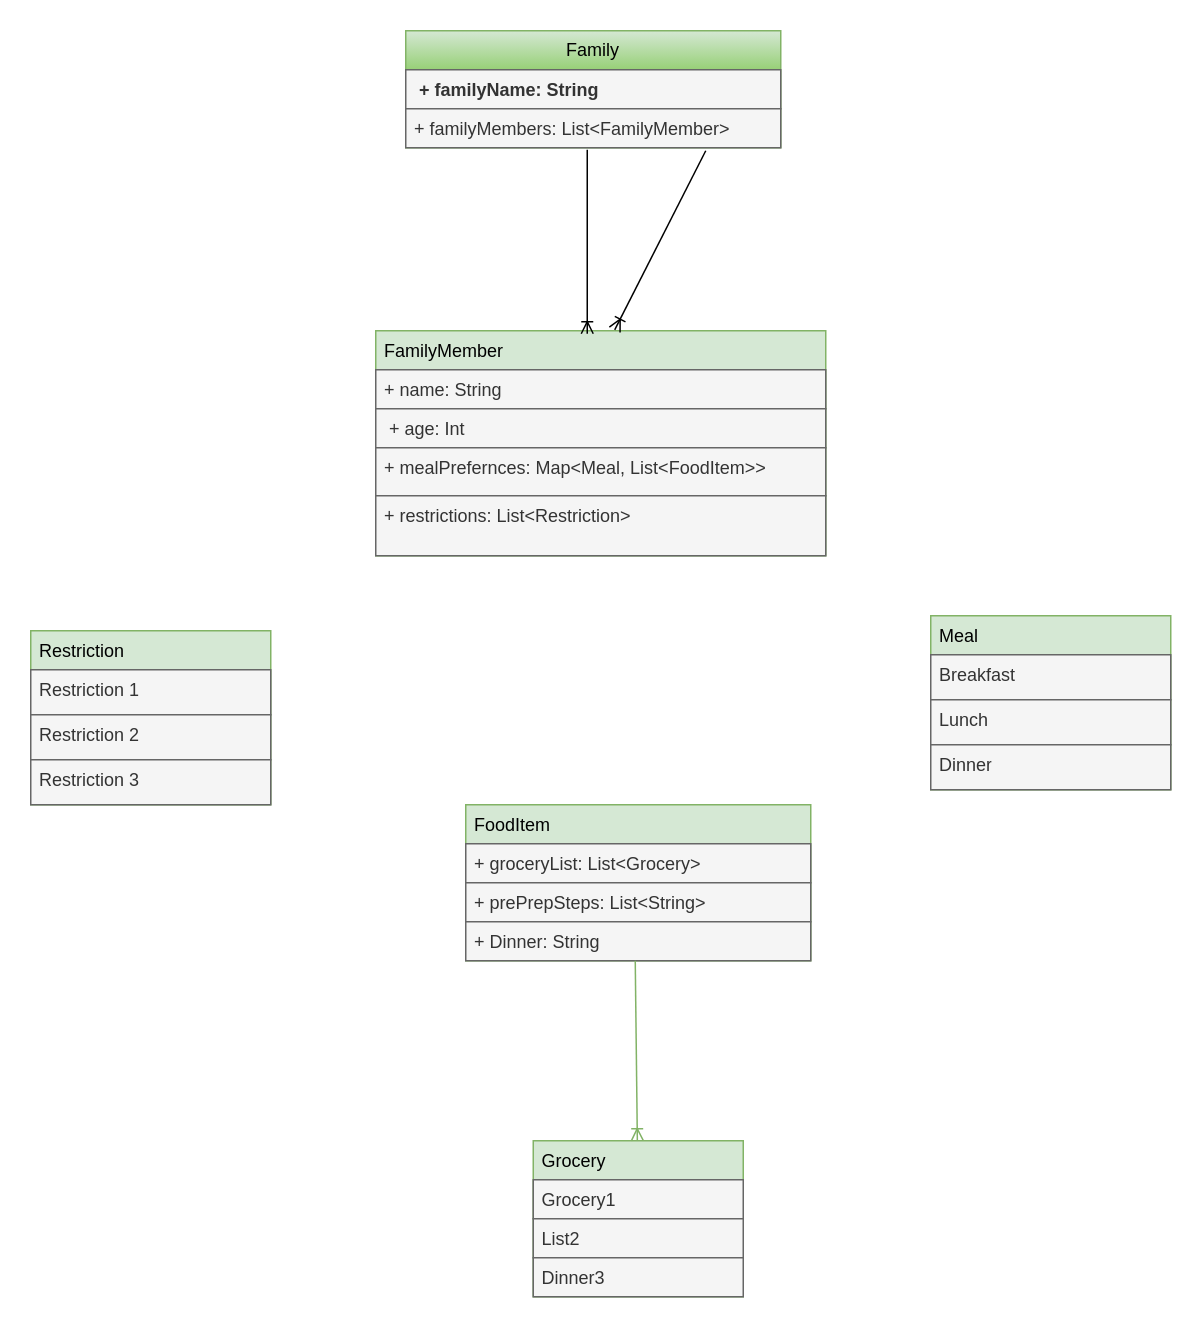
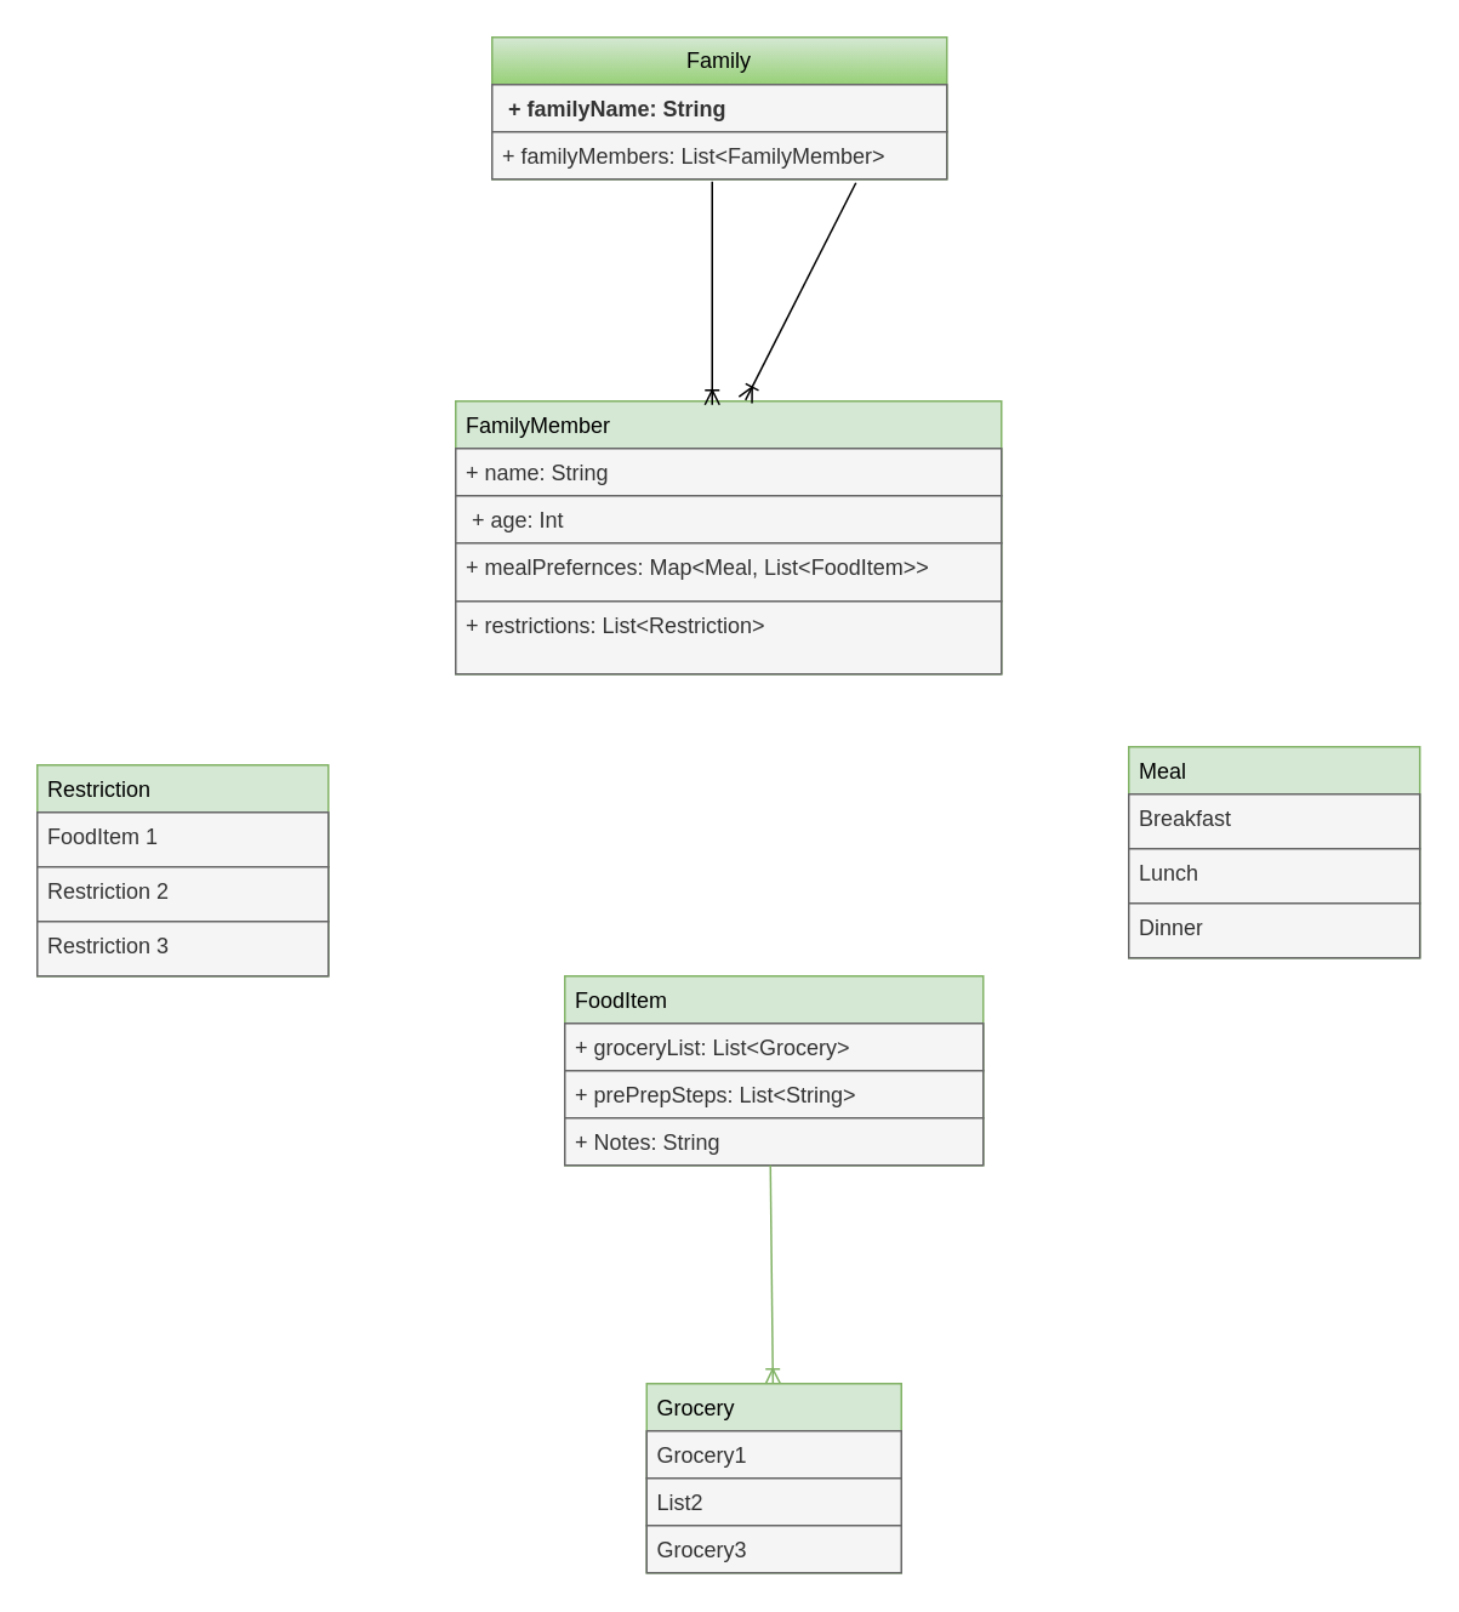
  <mxCell id="0" />
  <mxCell id="1" parent="0" />
  <mxCell id="2" value="Meal" style="swimlane;fontStyle=0;childLayout=stackLayout;horizontal=1;startSize=26;horizontalStack=0;resizeParent=1;resizeParentMax=0;resizeLast=0;collapsible=1;marginBottom=0;align=left;fontSize=12;strokeColor=#82b366;verticalAlign=top;spacingLeft=4;spacingRight=4;fontFamily=Helvetica;fontColor=default;fillColor=#d5e8d4;gradientColor=none;" vertex="1" parent="1"><mxGeometry x="620" y="410" width="160" height="116" as="geometry" /></mxCell>
  <mxCell id="3" value="Breakfast" style="text;strokeColor=#666666;fillColor=#f5f5f5;spacingLeft=4;spacingRight=4;overflow=hidden;rotatable=0;points=[[0,0.5],[1,0.5]];portConstraint=eastwest;fontSize=12;whiteSpace=wrap;html=1;fontFamily=Helvetica;fontColor=#333333;" vertex="1" parent="2"><mxGeometry y="26" width="160" height="30" as="geometry" /></mxCell>
  <mxCell id="4" value="Lunch" style="text;strokeColor=#666666;fillColor=#f5f5f5;spacingLeft=4;spacingRight=4;overflow=hidden;rotatable=0;points=[[0,0.5],[1,0.5]];portConstraint=eastwest;fontSize=12;whiteSpace=wrap;html=1;fontFamily=Helvetica;fontColor=#333333;" vertex="1" parent="2"><mxGeometry y="56" width="160" height="30" as="geometry" /></mxCell>
  <mxCell id="5" value="Dinner" style="text;strokeColor=#666666;fillColor=#f5f5f5;spacingLeft=4;spacingRight=4;overflow=hidden;rotatable=0;points=[[0,0.5],[1,0.5]];portConstraint=eastwest;fontSize=12;whiteSpace=wrap;html=1;fontFamily=Helvetica;fontColor=#333333;" vertex="1" parent="2"><mxGeometry y="86" width="160" height="30" as="geometry" /></mxCell>
  <mxCell id="6" value="Family" style="swimlane;fontStyle=0;childLayout=stackLayout;horizontal=1;startSize=26;fillColor=#d5e8d4;horizontalStack=0;resizeParent=1;resizeParentMax=0;resizeLast=0;collapsible=1;marginBottom=0;whiteSpace=wrap;html=1;gradientColor=#97d077;strokeColor=#82b366;" vertex="1" parent="1"><mxGeometry x="270" y="20" width="250" height="78" as="geometry"><mxRectangle x="335" y="60" width="80" height="30" as="alternateBounds" /></mxGeometry></mxCell>
  <mxCell id="7" value="&lt;b&gt;&amp;nbsp;+ familyName: String&lt;/b&gt;" style="text;strokeColor=#666666;fillColor=#f5f5f5;align=left;verticalAlign=top;spacingLeft=4;spacingRight=4;overflow=hidden;rotatable=0;points=[[0,0.5],[1,0.5]];portConstraint=eastwest;whiteSpace=wrap;html=1;fontColor=#333333;" vertex="1" parent="6"><mxGeometry y="26" width="250" height="26" as="geometry" /></mxCell>
  <mxCell id="8" value="+ familyMembers: List&amp;lt;FamilyMember&amp;gt;" style="text;strokeColor=#666666;fillColor=#f5f5f5;align=left;verticalAlign=top;spacingLeft=4;spacingRight=4;overflow=hidden;rotatable=0;points=[[0,0.5],[1,0.5]];portConstraint=eastwest;whiteSpace=wrap;html=1;fontColor=#333333;" vertex="1" parent="6"><mxGeometry y="52" width="250" height="26" as="geometry" /></mxCell>
  <mxCell id="9" value="FamilyMember" style="swimlane;fontStyle=0;childLayout=stackLayout;horizontal=1;startSize=26;fillColor=#d5e8d4;horizontalStack=0;resizeParent=1;resizeParentMax=0;resizeLast=0;collapsible=1;marginBottom=0;whiteSpace=wrap;html=1;strokeColor=#82b366;align=left;verticalAlign=top;spacingLeft=4;spacingRight=4;fontFamily=Helvetica;fontSize=12;fontColor=default;gradientColor=none;" vertex="1" parent="1"><mxGeometry x="250" y="220" width="300" height="150" as="geometry" /></mxCell>
  <mxCell id="10" value="+ name: String" style="text;strokeColor=#666666;fillColor=#f5f5f5;align=left;verticalAlign=top;spacingLeft=4;spacingRight=4;overflow=hidden;rotatable=0;points=[[0,0.5],[1,0.5]];portConstraint=eastwest;whiteSpace=wrap;html=1;fontFamily=Helvetica;fontSize=12;fontColor=#333333;" vertex="1" parent="9"><mxGeometry y="26" width="300" height="26" as="geometry" /></mxCell>
  <mxCell id="11" value="&amp;nbsp;+ age: Int" style="text;strokeColor=#666666;fillColor=#f5f5f5;align=left;verticalAlign=top;spacingLeft=4;spacingRight=4;overflow=hidden;rotatable=0;points=[[0,0.5],[1,0.5]];portConstraint=eastwest;whiteSpace=wrap;html=1;fontFamily=Helvetica;fontSize=12;fontColor=#333333;" vertex="1" parent="9"><mxGeometry y="52" width="300" height="26" as="geometry" /></mxCell>
  <mxCell id="12" value="+ mealPrefernces: Map&amp;lt;Meal, List&amp;lt;FoodItem&amp;gt;&amp;gt;" style="text;strokeColor=#666666;fillColor=#f5f5f5;align=left;verticalAlign=top;spacingLeft=4;spacingRight=4;overflow=hidden;rotatable=0;points=[[0,0.5],[1,0.5]];portConstraint=eastwest;whiteSpace=wrap;html=1;fontFamily=Helvetica;fontSize=12;fontColor=#333333;" vertex="1" parent="9"><mxGeometry y="78" width="300" height="32" as="geometry" /></mxCell>
  <mxCell id="13" value="+ restrictions: List&amp;lt;Restriction&amp;gt;" style="text;strokeColor=#666666;fillColor=#f5f5f5;align=left;verticalAlign=top;spacingLeft=4;spacingRight=4;overflow=hidden;rotatable=0;points=[[0,0.5],[1,0.5]];portConstraint=eastwest;whiteSpace=wrap;html=1;fontFamily=Helvetica;fontSize=12;fontColor=#333333;" vertex="1" parent="9"><mxGeometry y="110" width="300" height="40" as="geometry" /></mxCell>
  <mxCell id="14" value="FoodItem" style="swimlane;fontStyle=0;childLayout=stackLayout;horizontal=1;startSize=26;fillColor=#d5e8d4;horizontalStack=0;resizeParent=1;resizeParentMax=0;resizeLast=0;collapsible=1;marginBottom=0;whiteSpace=wrap;html=1;strokeColor=#82b366;align=left;verticalAlign=top;spacingLeft=4;spacingRight=4;fontFamily=Helvetica;fontSize=12;fontColor=default;gradientColor=none;" vertex="1" parent="1"><mxGeometry x="310" y="536" width="230" height="104" as="geometry" /></mxCell>
  <mxCell id="15" value="+ groceryList: List&amp;lt;Grocery&amp;gt;" style="text;strokeColor=#666666;fillColor=#f5f5f5;align=left;verticalAlign=top;spacingLeft=4;spacingRight=4;overflow=hidden;rotatable=0;points=[[0,0.5],[1,0.5]];portConstraint=eastwest;whiteSpace=wrap;html=1;fontFamily=Helvetica;fontSize=12;fontColor=#333333;" vertex="1" parent="14"><mxGeometry y="26" width="230" height="26" as="geometry" /></mxCell>
  <mxCell id="16" value="+ prePrepSteps: List&amp;lt;String&amp;gt;" style="text;strokeColor=#666666;fillColor=#f5f5f5;align=left;verticalAlign=top;spacingLeft=4;spacingRight=4;overflow=hidden;rotatable=0;points=[[0,0.5],[1,0.5]];portConstraint=eastwest;whiteSpace=wrap;html=1;fontFamily=Helvetica;fontSize=12;fontColor=#333333;" vertex="1" parent="14"><mxGeometry y="52" width="230" height="26" as="geometry" /></mxCell>
- <mxCell id="17" value="+ Dinner: String" style="text;strokeColor=#666666;fillColor=#f5f5f5;align=left;verticalAlign=top;spacingLeft=4;spacingRight=4;overflow=hidden;rotatable=0;points=[[0,0.5],[1,0.5]];portConstraint=eastwest;whiteSpace=wrap;html=1;fontFamily=Helvetica;fontSize=12;fontColor=#333333;" vertex="1" parent="14"><mxGeometry y="78" width="230" height="26" as="geometry" /></mxCell>
+ <mxCell id="17" value="+ Notes: String" style="text;strokeColor=#666666;fillColor=#f5f5f5;align=left;verticalAlign=top;spacingLeft=4;spacingRight=4;overflow=hidden;rotatable=0;points=[[0,0.5],[1,0.5]];portConstraint=eastwest;whiteSpace=wrap;html=1;fontFamily=Helvetica;fontSize=12;fontColor=#333333;" vertex="1" parent="14"><mxGeometry y="78" width="230" height="26" as="geometry" /></mxCell>
  <mxCell id="18" value="Grocery" style="swimlane;fontStyle=0;childLayout=stackLayout;horizontal=1;startSize=26;fillColor=#d5e8d4;horizontalStack=0;resizeParent=1;resizeParentMax=0;resizeLast=0;collapsible=1;marginBottom=0;whiteSpace=wrap;html=1;strokeColor=#82b366;align=left;verticalAlign=top;spacingLeft=4;spacingRight=4;fontFamily=Helvetica;fontSize=12;fontColor=default;gradientColor=none;" vertex="1" parent="1"><mxGeometry x="355" y="760" width="140" height="104" as="geometry" /></mxCell>
  <mxCell id="19" value="Grocery1" style="text;strokeColor=#666666;fillColor=#f5f5f5;align=left;verticalAlign=top;spacingLeft=4;spacingRight=4;overflow=hidden;rotatable=0;points=[[0,0.5],[1,0.5]];portConstraint=eastwest;whiteSpace=wrap;html=1;fontFamily=Helvetica;fontSize=12;fontColor=#333333;" vertex="1" parent="18"><mxGeometry y="26" width="140" height="26" as="geometry" /></mxCell>
  <mxCell id="20" value="List2" style="text;strokeColor=#666666;fillColor=#f5f5f5;align=left;verticalAlign=top;spacingLeft=4;spacingRight=4;overflow=hidden;rotatable=0;points=[[0,0.5],[1,0.5]];portConstraint=eastwest;whiteSpace=wrap;html=1;fontFamily=Helvetica;fontSize=12;fontColor=#333333;" vertex="1" parent="18"><mxGeometry y="52" width="140" height="26" as="geometry" /></mxCell>
- <mxCell id="21" value="Dinner3" style="text;strokeColor=#666666;fillColor=#f5f5f5;align=left;verticalAlign=top;spacingLeft=4;spacingRight=4;overflow=hidden;rotatable=0;points=[[0,0.5],[1,0.5]];portConstraint=eastwest;whiteSpace=wrap;html=1;fontFamily=Helvetica;fontSize=12;fontColor=#333333;" vertex="1" parent="18"><mxGeometry y="78" width="140" height="26" as="geometry" /></mxCell>
+ <mxCell id="21" value="Grocery3" style="text;strokeColor=#666666;fillColor=#f5f5f5;align=left;verticalAlign=top;spacingLeft=4;spacingRight=4;overflow=hidden;rotatable=0;points=[[0,0.5],[1,0.5]];portConstraint=eastwest;whiteSpace=wrap;html=1;fontFamily=Helvetica;fontSize=12;fontColor=#333333;" vertex="1" parent="18"><mxGeometry y="78" width="140" height="26" as="geometry" /></mxCell>
  <mxCell id="22" value="Restriction" style="swimlane;fontStyle=0;childLayout=stackLayout;horizontal=1;startSize=26;horizontalStack=0;resizeParent=1;resizeParentMax=0;resizeLast=0;collapsible=1;marginBottom=0;align=left;fontSize=12;strokeColor=#82b366;verticalAlign=top;spacingLeft=4;spacingRight=4;fontFamily=Helvetica;fontColor=default;fillColor=#d5e8d4;gradientColor=none;" vertex="1" parent="1"><mxGeometry x="20" y="420" width="160" height="116" as="geometry" /></mxCell>
- <mxCell id="23" value="Restriction 1" style="text;strokeColor=#666666;fillColor=#f5f5f5;spacingLeft=4;spacingRight=4;overflow=hidden;rotatable=0;points=[[0,0.5],[1,0.5]];portConstraint=eastwest;fontSize=12;whiteSpace=wrap;html=1;fontFamily=Helvetica;fontColor=#333333;" vertex="1" parent="22"><mxGeometry y="26" width="160" height="30" as="geometry" /></mxCell>
+ <mxCell id="23" value="FoodItem 1" style="text;strokeColor=#666666;fillColor=#f5f5f5;spacingLeft=4;spacingRight=4;overflow=hidden;rotatable=0;points=[[0,0.5],[1,0.5]];portConstraint=eastwest;fontSize=12;whiteSpace=wrap;html=1;fontFamily=Helvetica;fontColor=#333333;" vertex="1" parent="22"><mxGeometry y="26" width="160" height="30" as="geometry" /></mxCell>
  <mxCell id="24" value="Restriction 2" style="text;strokeColor=#666666;fillColor=#f5f5f5;spacingLeft=4;spacingRight=4;overflow=hidden;rotatable=0;points=[[0,0.5],[1,0.5]];portConstraint=eastwest;fontSize=12;whiteSpace=wrap;html=1;fontFamily=Helvetica;fontColor=#333333;" vertex="1" parent="22"><mxGeometry y="56" width="160" height="30" as="geometry" /></mxCell>
  <mxCell id="25" value="Restriction 3" style="text;strokeColor=#666666;fillColor=#f5f5f5;spacingLeft=4;spacingRight=4;overflow=hidden;rotatable=0;points=[[0,0.5],[1,0.5]];portConstraint=eastwest;fontSize=12;whiteSpace=wrap;html=1;fontFamily=Helvetica;fontColor=#333333;" vertex="1" parent="22"><mxGeometry y="86" width="160" height="30" as="geometry" /></mxCell>
  <mxCell id="26" value="" style="fontSize=12;html=1;endArrow=ERoneToMany;rounded=0;exitX=0.529;exitY=1.051;exitDx=0;exitDy=0;exitPerimeter=0;entryX=0.531;entryY=-0.004;entryDx=0;entryDy=0;entryPerimeter=0;" edge="1" parent="1" target="9"><mxGeometry width="100" height="100" relative="1" as="geometry"><mxPoint x="470" y="100" as="sourcePoint" /><mxPoint x="370" y="200" as="targetPoint" /></mxGeometry></mxCell>
  <mxCell id="27" value="" style="fontSize=12;html=1;endArrow=ERoneToMany;rounded=0;exitX=0.569;exitY=1;exitDx=0;exitDy=0;exitPerimeter=0;strokeColor=#82b366;align=left;verticalAlign=top;spacingLeft=4;spacingRight=4;fontFamily=Helvetica;fontColor=default;fillColor=#d5e8d4;gradientColor=none;" edge="1" parent="1" target="18"><mxGeometry width="100" height="100" relative="1" as="geometry"><mxPoint x="423" y="640" as="sourcePoint" /><mxPoint x="420" y="770" as="targetPoint" /></mxGeometry></mxCell>
  <mxCell id="28" value="" style="fontSize=12;html=1;endArrow=ERoneToMany;rounded=0;exitX=0.484;exitY=1.051;exitDx=0;exitDy=0;entryX=0.446;entryY=-0.023;entryDx=0;entryDy=0;entryPerimeter=0;exitPerimeter=0;" edge="1" parent="1" source="8"><mxGeometry width="100" height="100" relative="1" as="geometry"><mxPoint x="550" y="90" as="sourcePoint" /><mxPoint x="391" y="222" as="targetPoint" /></mxGeometry></mxCell>
